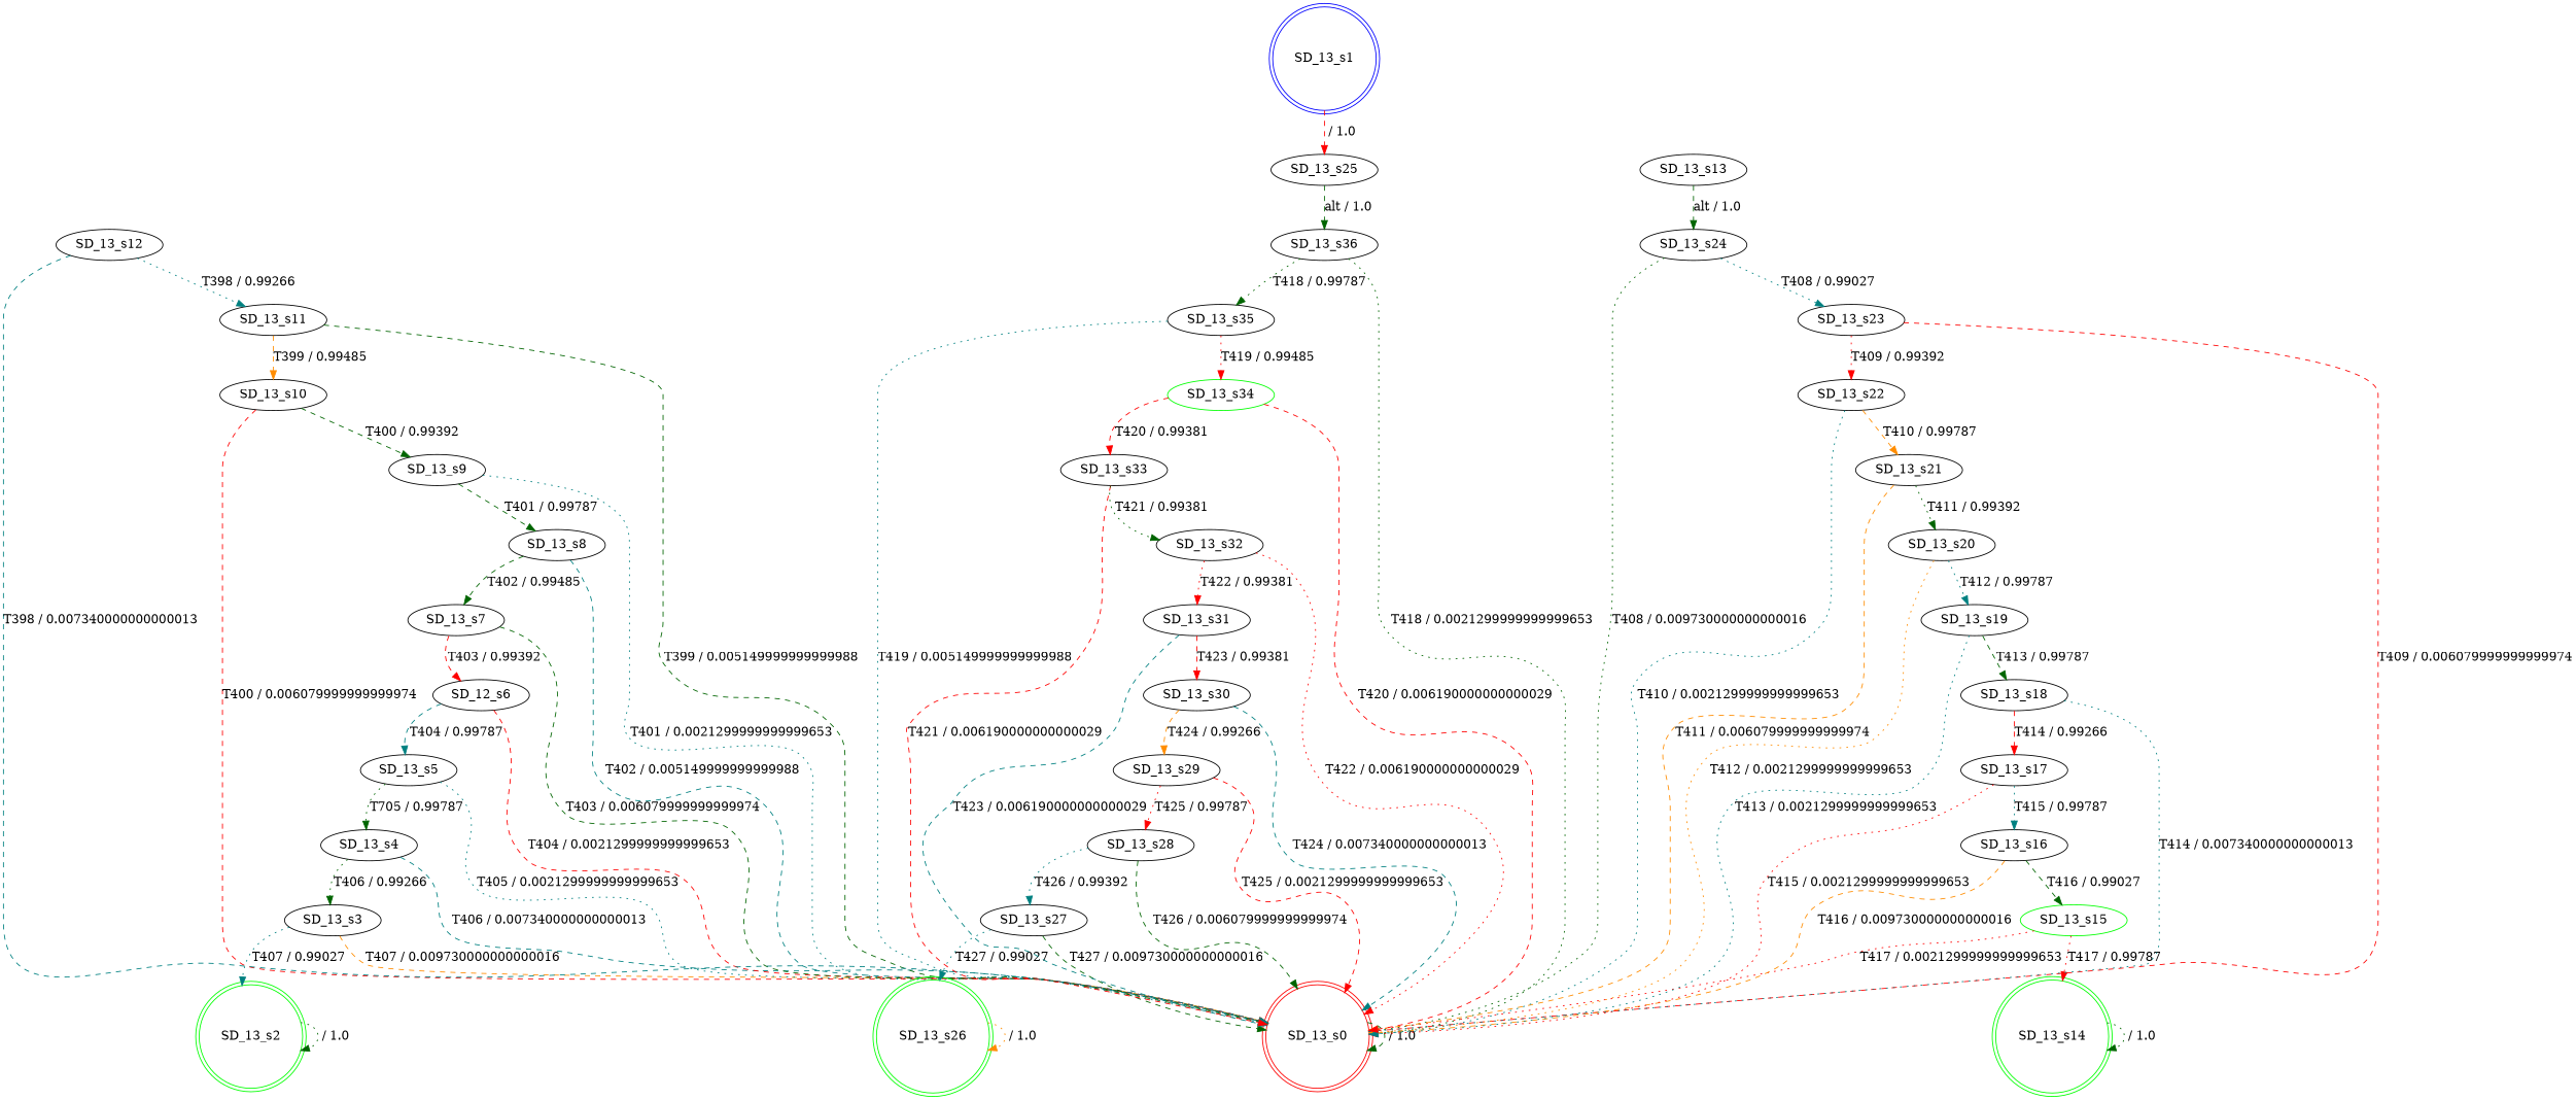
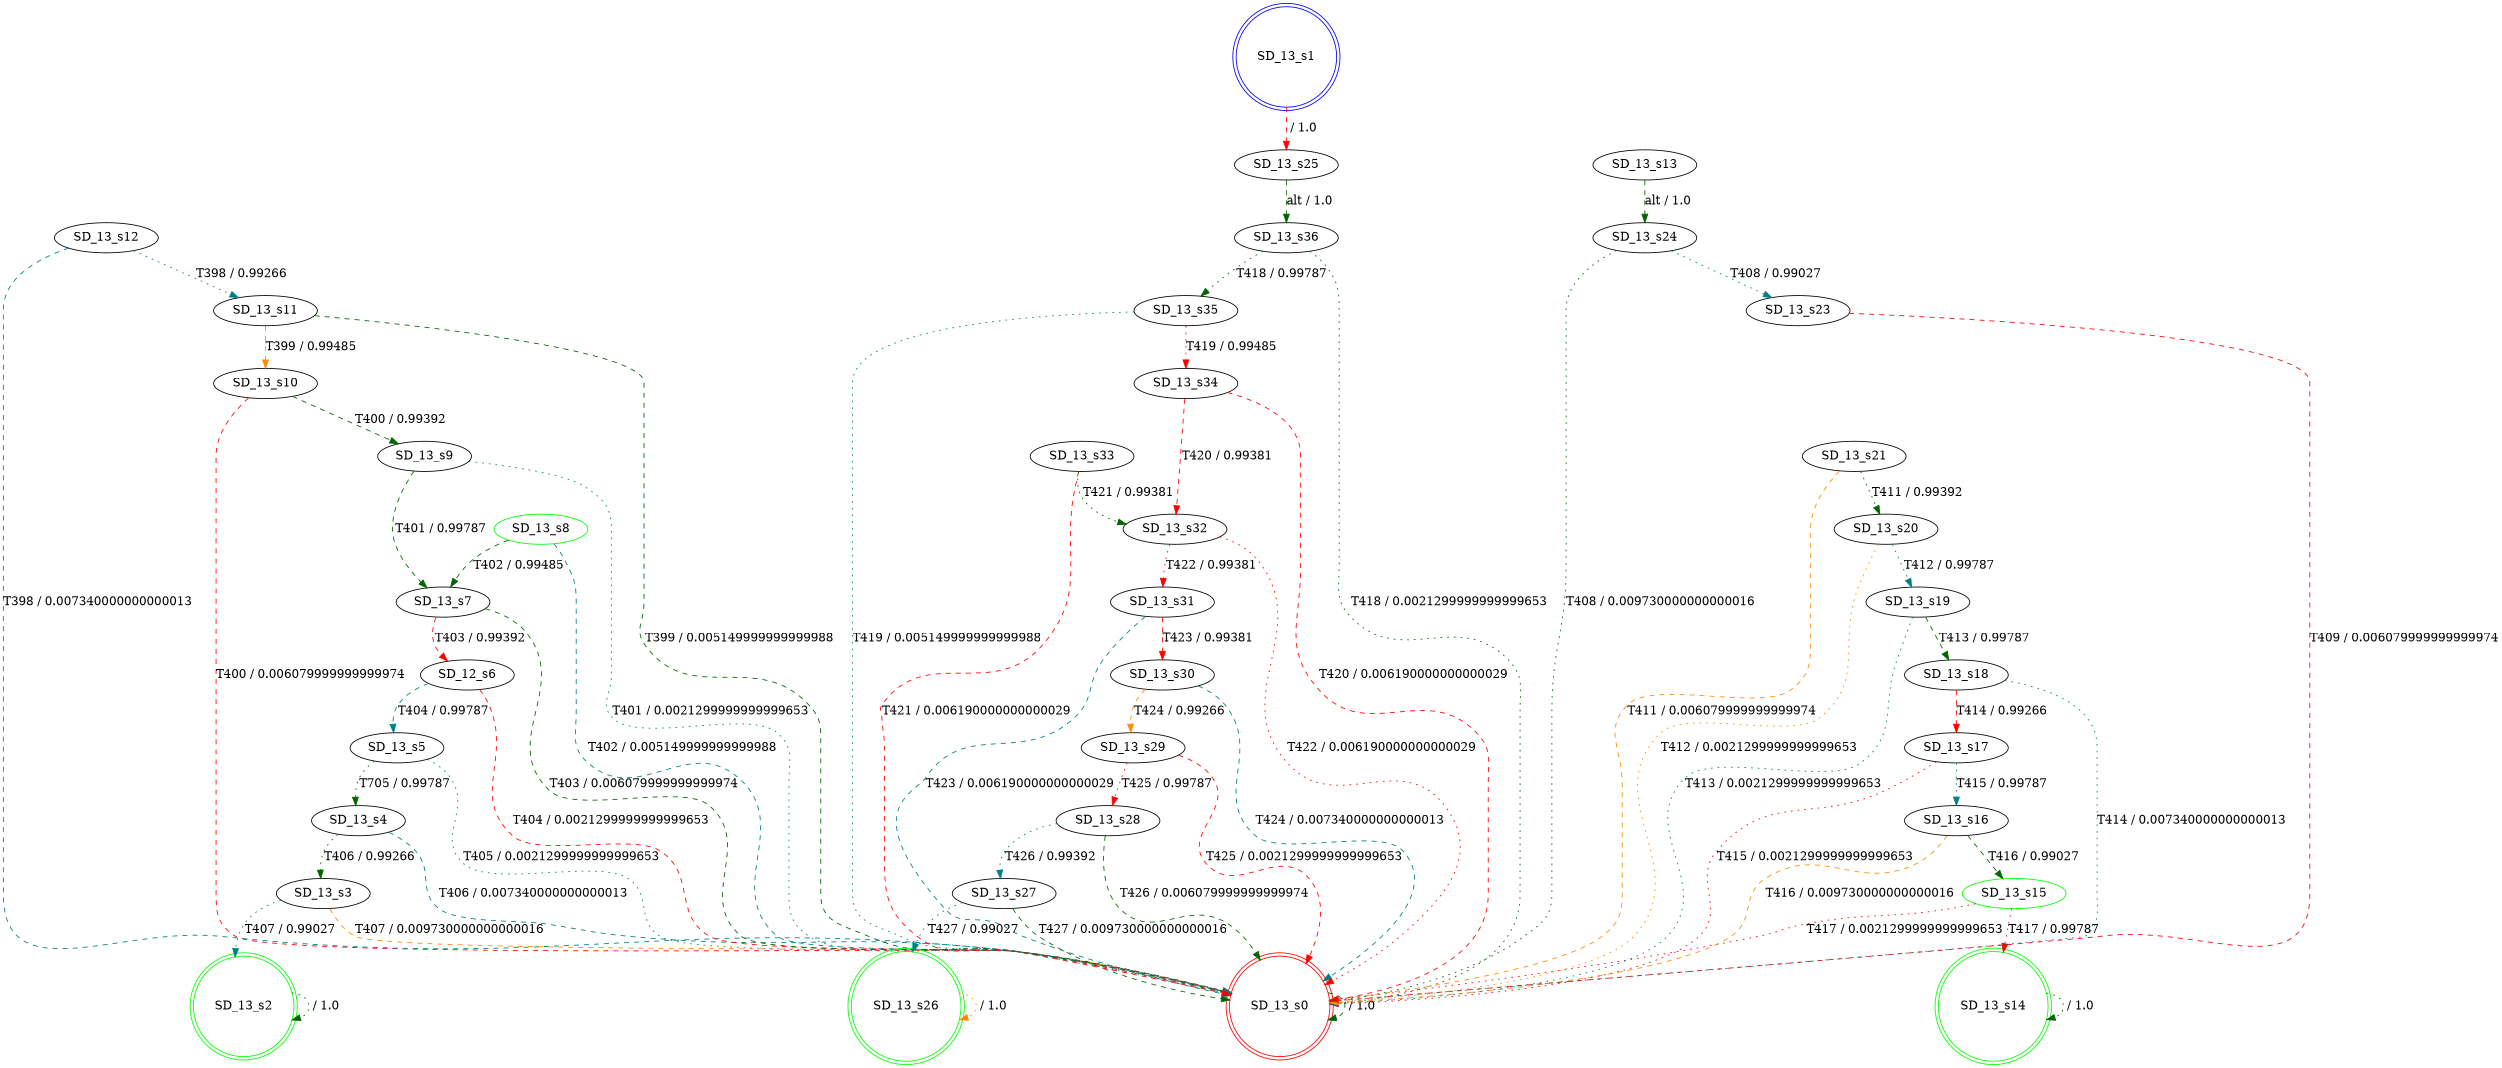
  digraph {
    edge [color=darkgreen style=dashed]
    n1 [color=red label=SD_13_s0 shape=doublecircle]
    n2 [color=blue label=SD_13_s1 shape=doublecircle]
    n3 [label=SD_13_s25]
    n4 [label=SD_13_s36]
    n5 [color=green label=SD_13_s2 shape=doublecircle]
    n6 [label=SD_13_s3]
    n7 [label=SD_13_s4]
    n8 [label=SD_13_s5]
    n9 [label=SD_12_s6]
    n10 [label=SD_13_s7]
-   n11 [label=SD_13_s8]
+   n11 [label=SD_13_s8 color=green]
    n12 [label=SD_13_s9]
    n13 [label=SD_13_s10]
    n14 [label=SD_13_s11]
    n15 [label=SD_13_s12]
    n16 [label=SD_13_s13]
    n17 [label=SD_13_s24]
    n18 [label=SD_13_s23]
    n19 [color=green label=SD_13_s14 shape=doublecircle]
    n20 [color=green label=SD_13_s15]
    n21 [label=SD_13_s16]
    n22 [label=SD_13_s17]
    n23 [label=SD_13_s18]
    n24 [label=SD_13_s19]
    n25 [label=SD_13_s20]
    n26 [label=SD_13_s21]
-   n27 [label=SD_13_s22]
    n28 [label=SD_13_s35]
    n29 [color=green label=SD_13_s26 shape=doublecircle]
    n30 [label=SD_13_s27]
    n31 [label=SD_13_s28]
    n32 [label=SD_13_s29]
    n33 [label=SD_13_s30]
    n34 [label=SD_13_s31]
    n35 [label=SD_13_s32]
    n36 [label=SD_13_s33]
-   n37 [label=SD_13_s34 color=green]
+   n37 [label=SD_13_s34]
    n1 -> n1 [label=" / 1.0"]
    n2 -> n3 [color=red label=" / 1.0"]
    n3 -> n4 [label="alt / 1.0"]
    n4 -> n1 [label="T418 / 0.0021299999999999653" style=dotted]
    n4 -> n28 [label="T418 / 0.99787" style=dotted]
    n5 -> n5 [label=" / 1.0" style=dotted]
    n6 -> n1 [color=darkorange label="T407 / 0.009730000000000016"]
    n6 -> n5 [color=teal label="T407 / 0.99027" style=dotted]
    n7 -> n1 [color=teal label="T406 / 0.007340000000000013"]
    n7 -> n6 [label="T406 / 0.99266" style=dotted]
    n8 -> n1 [color=teal label="T405 / 0.0021299999999999653" style=dotted]
    n8 -> n7 [label="T705 / 0.99787" style=dotted]
    n9 -> n1 [color=red label="T404 / 0.0021299999999999653"]
    n9 -> n8 [color=teal label="T404 / 0.99787"]
    n10 -> n1 [label="T403 / 0.006079999999999974"]
    n10 -> n9 [color=red label="T403 / 0.99392"]
    n11 -> n1 [color=teal label="T402 / 0.005149999999999988"]
    n11 -> n10 [label="T402 / 0.99485"]
    n12 -> n1 [color=teal label="T401 / 0.0021299999999999653" style=dotted]
-   n12 -> n11 [label="T401 / 0.99787"]
+   n12 -> n10 [label="T401 / 0.99787"]
    n13 -> n1 [color=red label="T400 / 0.006079999999999974"]
    n13 -> n12 [label="T400 / 0.99392"]
    n14 -> n1 [label="T399 / 0.005149999999999988"]
    n14 -> n13 [color=darkorange label="T399 / 0.99485"]
    n15 -> n1 [color=teal label="T398 / 0.007340000000000013"]
    n15 -> n14 [color=teal label="T398 / 0.99266" style=dotted]
    n16 -> n17 [label="alt / 1.0"]
    n17 -> n1 [label="T408 / 0.009730000000000016" style=dotted]
    n17 -> n18 [color=teal label="T408 / 0.99027" style=dotted]
    n18 -> n1 [color=red label="T409 / 0.006079999999999974"]
-   n18 -> n27 [color=red label="T409 / 0.99392" style=dotted]
    n19 -> n19 [label=" / 1.0" style=dotted]
    n20 -> n1 [color=red label="T417 / 0.0021299999999999653" style=dotted]
    n20 -> n19 [color=red label="T417 / 0.99787" style=dotted]
    n21 -> n1 [color=darkorange label="T416 / 0.009730000000000016"]
    n21 -> n20 [label="T416 / 0.99027"]
    n22 -> n1 [color=red label="T415 / 0.0021299999999999653" style=dotted]
    n22 -> n21 [color=teal label="T415 / 0.99787" style=dotted]
    n23 -> n1 [color=teal label="T414 / 0.007340000000000013" style=dotted]
    n23 -> n22 [color=red label="T414 / 0.99266"]
    n24 -> n1 [color=teal label="T413 / 0.0021299999999999653" style=dotted]
    n24 -> n23 [label="T413 / 0.99787"]
    n25 -> n1 [color=darkorange label="T412 / 0.0021299999999999653" style=dotted]
    n25 -> n24 [color=teal label="T412 / 0.99787" style=dotted]
    n26 -> n1 [color=darkorange label="T411 / 0.006079999999999974"]
    n26 -> n25 [label="T411 / 0.99392" style=dotted]
-   n27 -> n1 [color=teal label="T410 / 0.0021299999999999653" style=dotted]
-   n27 -> n26 [color=darkorange label="T410 / 0.99787"]
    n28 -> n1 [color=teal label="T419 / 0.005149999999999988" style=dotted]
    n28 -> n37 [color=red label="T419 / 0.99485" style=dotted]
    n29 -> n29 [color=darkorange label=" / 1.0" style=dotted]
    n30 -> n1 [label="T427 / 0.009730000000000016"]
    n30 -> n29 [color=teal label="T427 / 0.99027" style=dotted]
    n31 -> n1 [label="T426 / 0.006079999999999974"]
    n31 -> n30 [color=teal label="T426 / 0.99392" style=dotted]
    n32 -> n1 [color=red label="T425 / 0.0021299999999999653"]
    n32 -> n31 [color=red label="T425 / 0.99787" style=dotted]
    n33 -> n1 [color=teal label="T424 / 0.007340000000000013"]
    n33 -> n32 [color=darkorange label="T424 / 0.99266"]
    n34 -> n1 [color=teal label="T423 / 0.006190000000000029"]
    n34 -> n33 [color=red label="T423 / 0.99381"]
    n35 -> n1 [color=red label="T422 / 0.006190000000000029" style=dotted]
    n35 -> n34 [color=red label="T422 / 0.99381" style=dotted]
    n36 -> n1 [color=red label="T421 / 0.006190000000000029"]
    n36 -> n35 [label="T421 / 0.99381" style=dotted]
    n37 -> n1 [color=red label="T420 / 0.006190000000000029"]
-   n37 -> n36 [color=red label="T420 / 0.99381"]
+   n37 -> n35 [color=red label="T420 / 0.99381"]
  }
